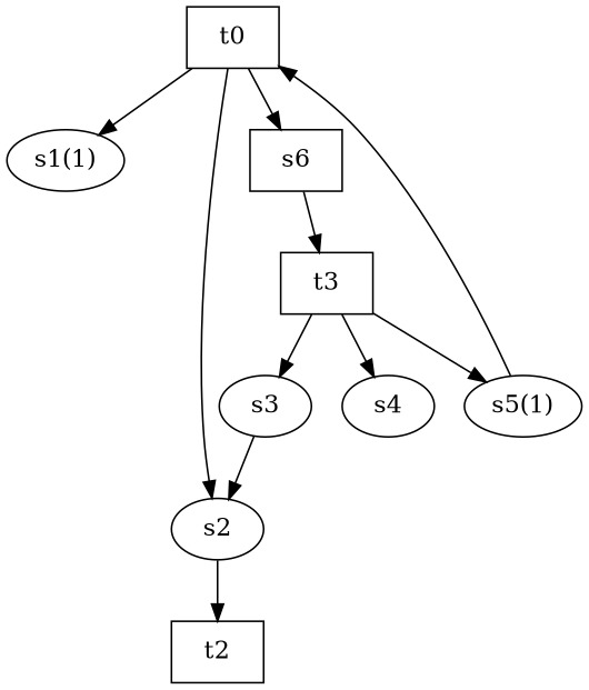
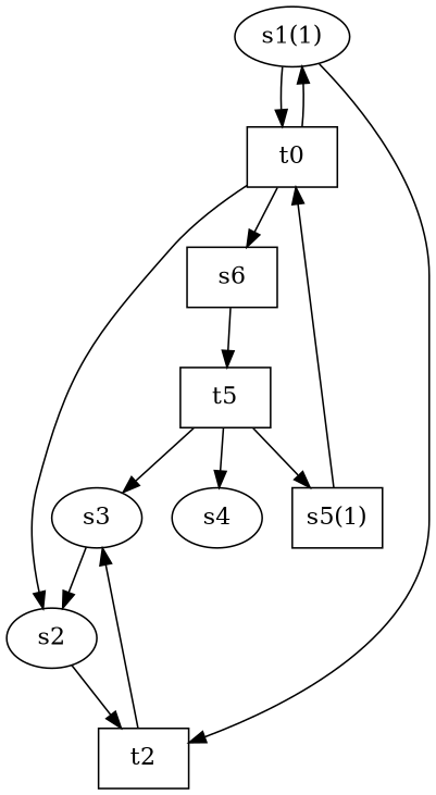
  digraph {
    n1 [label="s1(1)"]
    n2 [label=t0 shape=box]
    n3 [label=t2 shape=box]
    n4 [label=s2]
    n5 [label=s6 shape=box]
    n6 [label=s3]
-   n7 [label=t3 shape=box]
+   n7 [label=t5 shape=box]
    n8 [label=s4]
-   n9 [label="s5(1)"]
+   n9 [label="s5(1)" shape=box]
+   n1 -> n2
+   n1 -> n3
    n2 -> n1
    n2 -> n4
    n2 -> n5
+   n3 -> n6
    n4 -> n3
    n5 -> n7
    n6 -> n4
    n7 -> n6
    n7 -> n8
    n7 -> n9
    n9 -> n2
  }
